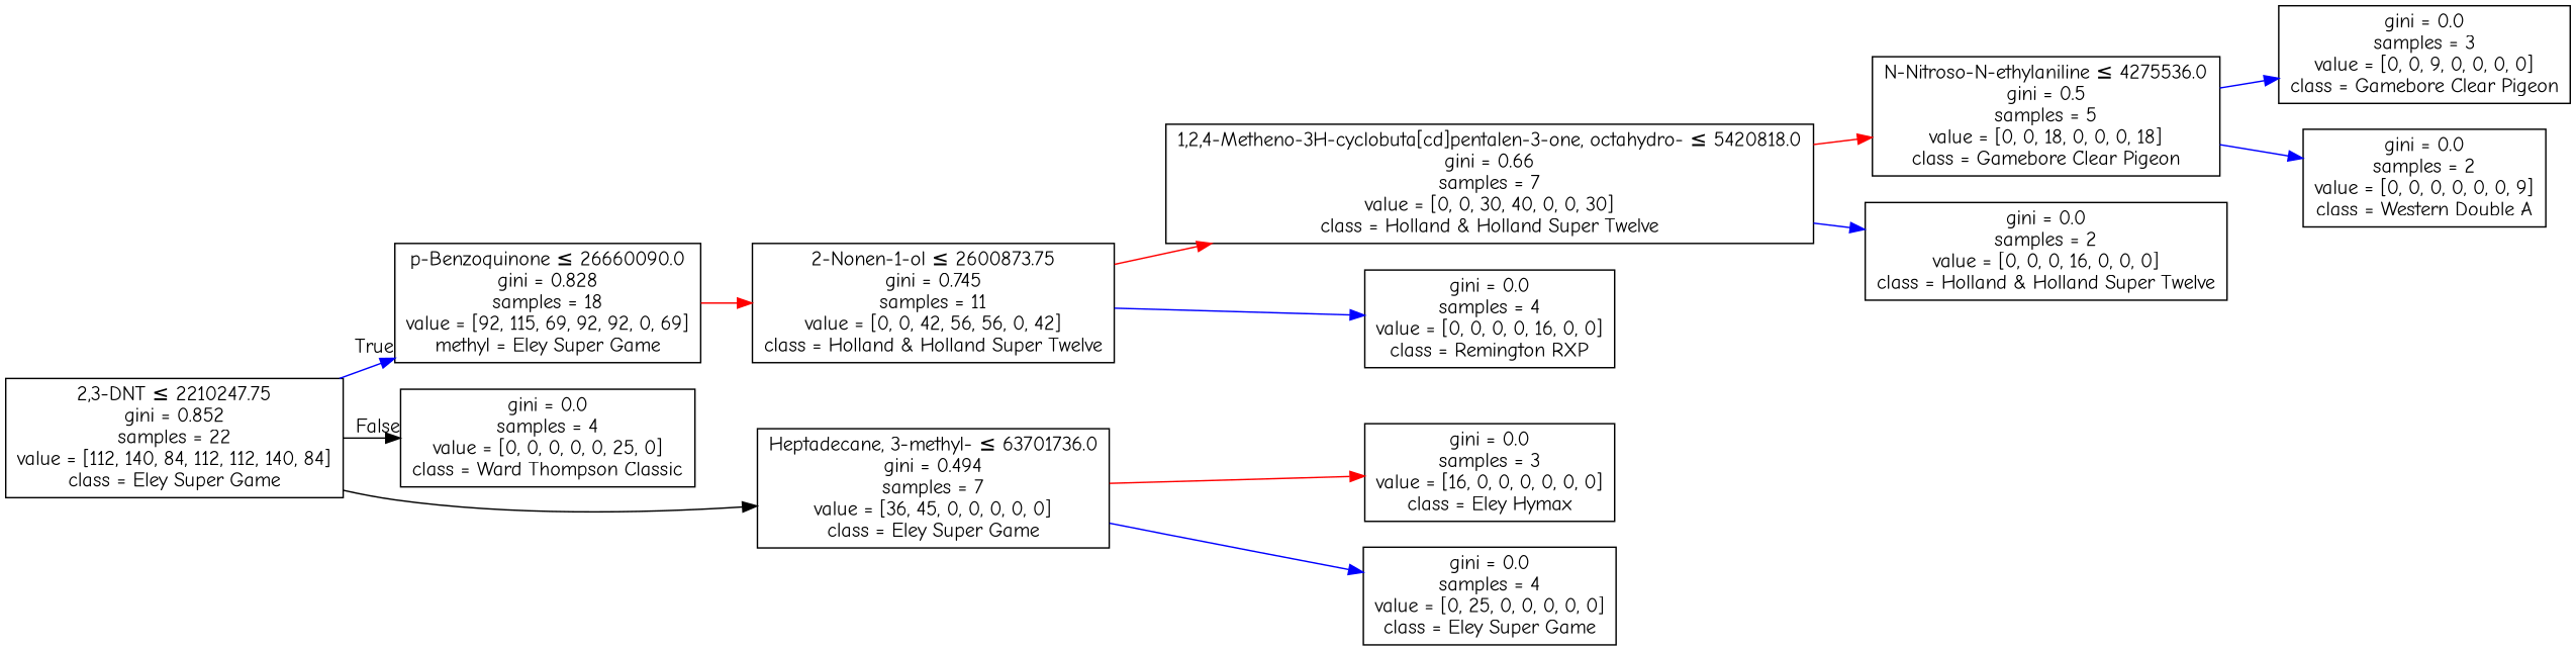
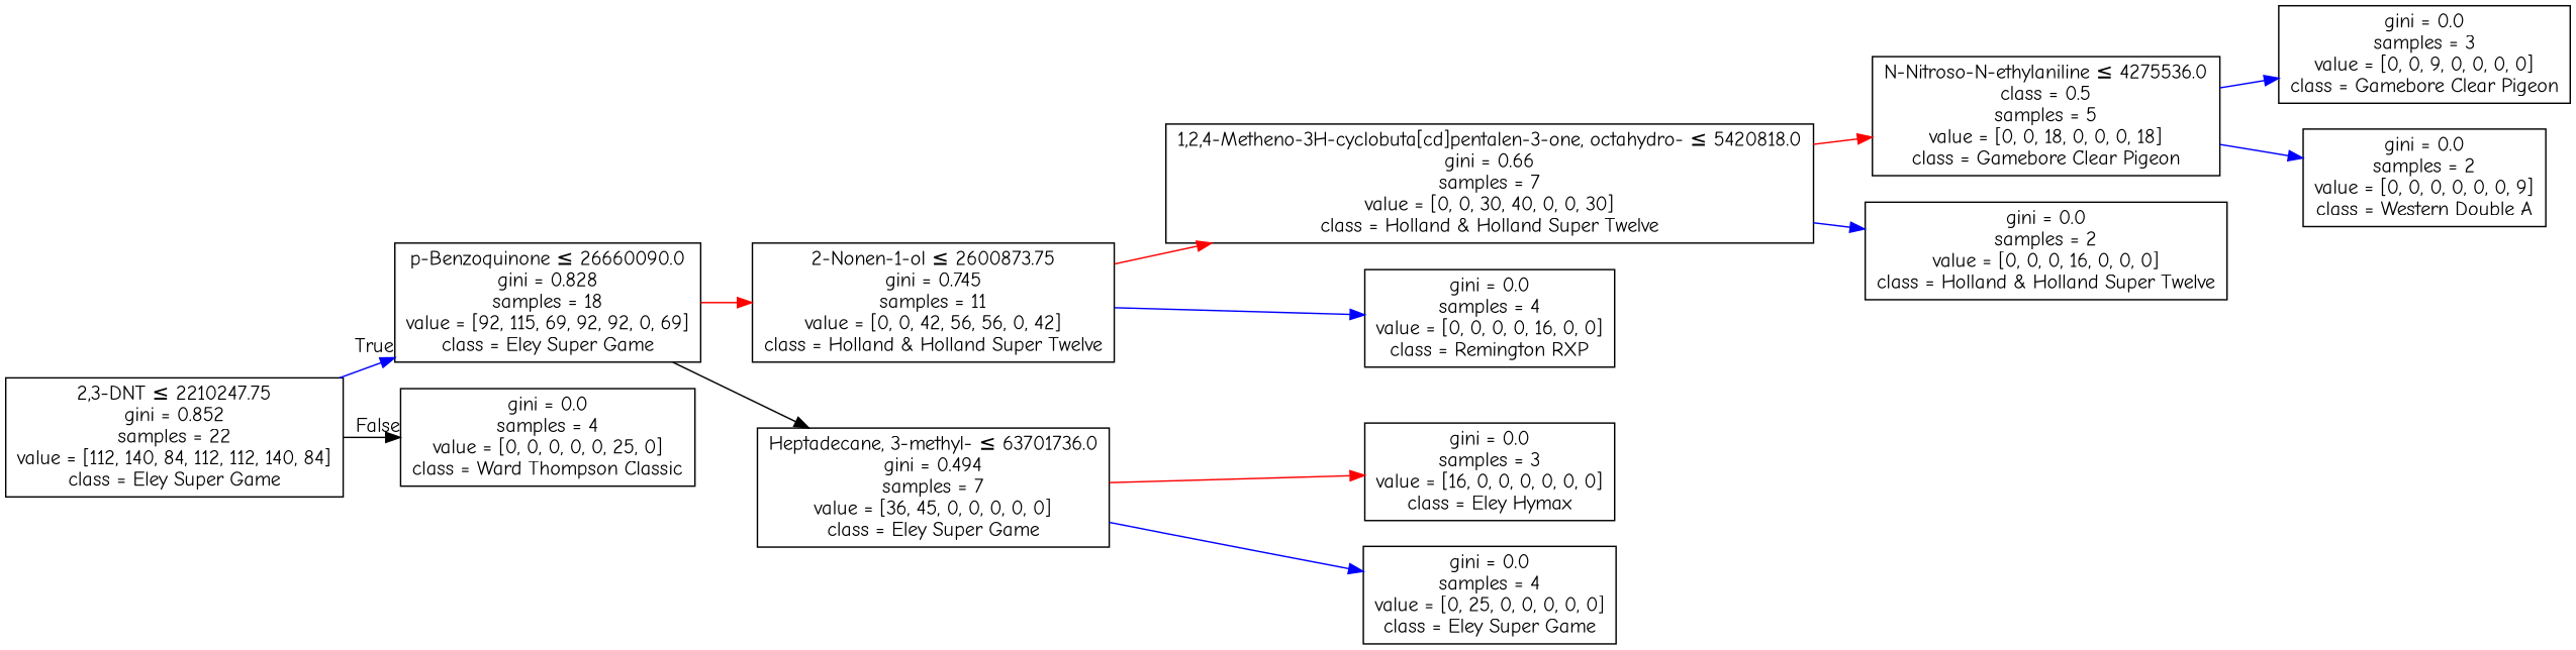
  digraph {
    fontname="Comic Neue"
    rankdir=LR
    node [fontname="Comic Neue" shape=box]
    edge [color=blue fontname="Comic Neue"]
    n1 [label=<2,3-DNT &le; 2210247.75<br/>gini = 0.852<br/>samples = 22<br/>value = [112, 140, 84, 112, 112, 140, 84]<br/>class = Eley Super Game>]
-   n2 [label=<p-Benzoquinone &le; 26660090.0<br/>gini = 0.828<br/>samples = 18<br/>value = [92, 115, 69, 92, 92, 0, 69]<br/>methyl = Eley Super Game>]
+   n2 [label=<p-Benzoquinone &le; 26660090.0<br/>gini = 0.828<br/>samples = 18<br/>value = [92, 115, 69, 92, 92, 0, 69]<br/>class = Eley Super Game>]
    n3 [label=<gini = 0.0<br/>samples = 4<br/>value = [0, 0, 0, 0, 0, 25, 0]<br/>class = Ward Thompson Classic>]
    n4 [label=<2-Nonen-1-ol &le; 2600873.75<br/>gini = 0.745<br/>samples = 11<br/>value = [0, 0, 42, 56, 56, 0, 42]<br/>class = Holland &amp; Holland Super Twelve>]
    n5 [label=<Heptadecane, 3-methyl- &le; 63701736.0<br/>gini = 0.494<br/>samples = 7<br/>value = [36, 45, 0, 0, 0, 0, 0]<br/>class = Eley Super Game>]
    n6 [label=<1,2,4-Metheno-3H-cyclobuta[cd]pentalen-3-one, octahydro- &le; 5420818.0<br/>gini = 0.66<br/>samples = 7<br/>value = [0, 0, 30, 40, 0, 0, 30]<br/>class = Holland &amp; Holland Super Twelve>]
    n7 [label=<gini = 0.0<br/>samples = 4<br/>value = [0, 0, 0, 0, 16, 0, 0]<br/>class = Remington RXP>]
    n8 [label=<gini = 0.0<br/>samples = 3<br/>value = [16, 0, 0, 0, 0, 0, 0]<br/>class = Eley Hymax>]
    n9 [label=<gini = 0.0<br/>samples = 4<br/>value = [0, 25, 0, 0, 0, 0, 0]<br/>class = Eley Super Game>]
-   n10 [label=<N-Nitroso-N-ethylaniline &le; 4275536.0<br/>gini = 0.5<br/>samples = 5<br/>value = [0, 0, 18, 0, 0, 0, 18]<br/>class = Gamebore Clear Pigeon>]
+   n10 [label=<N-Nitroso-N-ethylaniline &le; 4275536.0<br/>class = 0.5<br/>samples = 5<br/>value = [0, 0, 18, 0, 0, 0, 18]<br/>class = Gamebore Clear Pigeon>]
    n11 [label=<gini = 0.0<br/>samples = 2<br/>value = [0, 0, 0, 16, 0, 0, 0]<br/>class = Holland &amp; Holland Super Twelve>]
    n12 [label=<gini = 0.0<br/>samples = 3<br/>value = [0, 0, 9, 0, 0, 0, 0]<br/>class = Gamebore Clear Pigeon>]
    n13 [label=<gini = 0.0<br/>samples = 2<br/>value = [0, 0, 0, 0, 0, 0, 9]<br/>class = Western Double A>]
    n1 -> n2 [headlabel=True labelangle=45 labeldistance=2.5]
    n1 -> n3 [color=black headlabel=False labelangle=-45 labeldistance=2.5]
    n2 -> n4 [color=red]
-   n1 -> n5 [color=black]
+   n2 -> n5 [color=black]
    n4 -> n6 [color=red]
    n4 -> n7
    n5 -> n8 [color=red]
    n5 -> n9
    n6 -> n10 [color=red]
    n6 -> n11
    n10 -> n12
    n10 -> n13
  }
